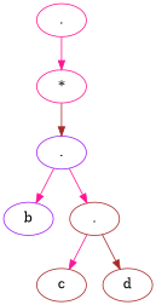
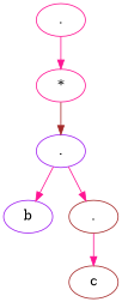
  digraph {
    node [color=brown]
    edge [color=deeppink]
    n1 [color=deeppink label="."]
    n2 [color=deeppink label="*"]
    n3 [color=purple label="."]
    n4 [color=purple label=b]
    n5 [label="."]
    n6 [label=c]
-   n7 [label=d]
    n1 -> n2
    n2 -> n3 [color=brown]
    n3 -> n4
    n3 -> n5
    n5 -> n6
-   n5 -> n7 [color=brown]
  }
